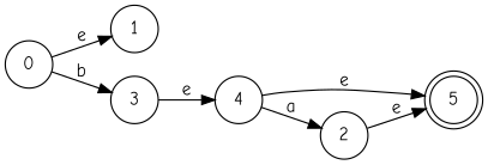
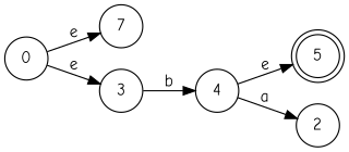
  strict digraph {
    fontname="Comic Neue"
    rankdir=LR
    node [fontname="Comic Neue" shape=circle]
    edge [fontname="Comic Neue"]
    0
-   1
+   1 [label=7]
    3
    4
    5 [shape=doublecircle]
    2
    0 -> 1 [label=e]
-   0 -> 3 [label=b]
-   3 -> 4 [label=e]
+   0 -> 3 [label=e]
+   3 -> 4 [label=b]
    4 -> 5 [label=e]
    4 -> 2 [label=a]
-   2 -> 5 [label=e]
  }
